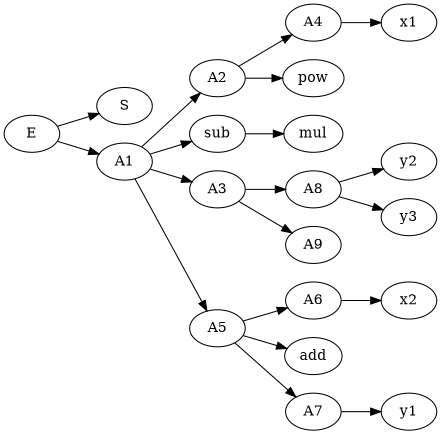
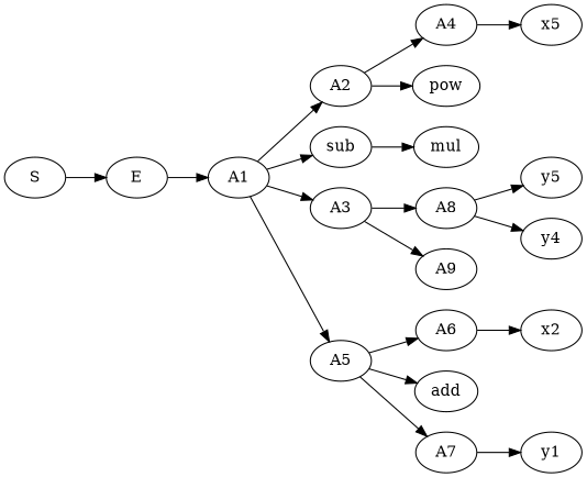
  digraph {
    ordering=in
    rankdir=LR
    node [texlbl="$A$"]
    S [texlbl="$S$"]
    E [texlbl="$E$"]
    A1
    A2
    sub [texlbl="$-$"]
    A3
    A5
    A4
    pow [texlbl=pow]
    mul [texlbl="$\cdot$"]
    A8
    A9
-   x1 [texlbl="$x$"]
+   x1 [texlbl="$x$" label=x5]
    A6
    add [texlbl="$+$"]
    A7
-   y2 [texlbl="$y$"]
-   y3 [texlbl="$y$"]
+   y2 [texlbl="$y$" label=y5]
+   y3 [texlbl="$y$" label=y4]
    x2 [texlbl="$x$"]
    y1 [texlbl="$y$"]
-   E -> S
+   S -> E
    E -> A1
    A1 -> A2
    A1 -> sub
    A1 -> A3
    A1 -> A5
    A2 -> A4
    A2 -> pow
    sub -> mul
    A3 -> A8
    A3 -> A9
    A5 -> A6
    A5 -> add
    A5 -> A7
    A4 -> x1
    A8 -> y2
    A8 -> y3
    A6 -> x2
    A7 -> y1
  }
